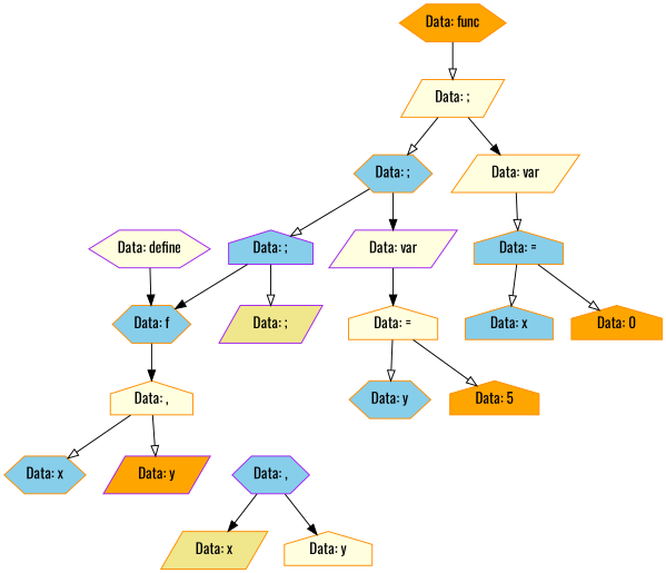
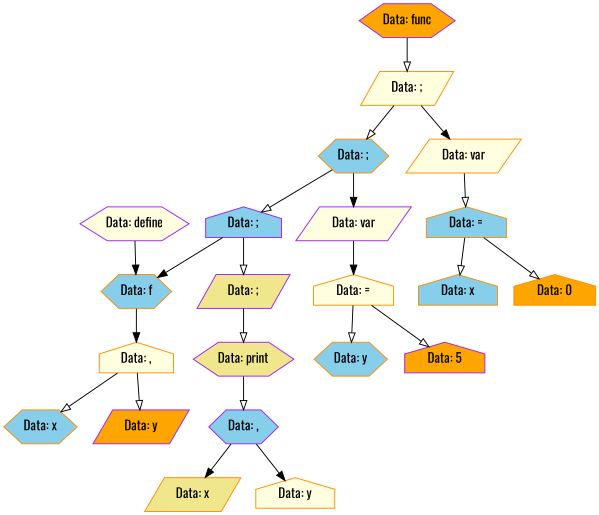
  digraph {
    fontname=Oswald
    node [color=darkorange fillcolor=skyblue fontname=Oswald shape=hexagon style=filled]
    edge [arrowhead=onormal fontname=Oswald]
    n1 [color=purple fillcolor=lightyellow label="Data: define"]
    n2 [label="Data: f"]
-   n3 [fillcolor=orange label="Data: func"]
+   n3 [color=purple fillcolor=orange label="Data: func"]
    n4 [fillcolor=lightyellow label="Data: ;" shape=parallelogram]
    n5 [fillcolor=lightyellow label="Data: var" shape=parallelogram]
    n6 [label="Data: ;"]
    n7 [label="Data: =" shape=house]
    n8 [color=purple fillcolor=lightyellow label="Data: var" shape=parallelogram]
    n9 [color=purple label="Data: ;" shape=house]
    n10 [label="Data: x" shape=house]
    n11 [fillcolor=orange label="Data: 0" shape=house]
    n12 [fillcolor=lightyellow label="Data: =" shape=house]
    n13 [color=purple fillcolor=khaki label="Data: ;" shape=parallelogram]
    n14 [label="Data: y"]
-   n15 [fillcolor=orange label="Data: 5" shape=house]
+   n15 [color=purple fillcolor=orange label="Data: 5" shape=house]
    n16 [fillcolor=lightyellow label="Data: ," shape=house]
+   n17 [color=purple fillcolor=khaki label="Data: print"]
    n18 [label="Data: x"]
    n19 [color=purple fillcolor=orange label="Data: y" shape=parallelogram]
    n20 [color=purple label="Data: ,"]
    n21 [fillcolor=khaki label="Data: x" shape=parallelogram]
    n22 [fillcolor=lightyellow label="Data: y" shape=house]
    n1 -> n2 [arrowhead=normal]
    n2 -> n16 [arrowhead=normal]
    n3 -> n4
    n4 -> n5 [arrowhead=normal]
    n4 -> n6
    n5 -> n7
    n6 -> n8 [arrowhead=normal]
    n6 -> n9
    n7 -> n10
    n7 -> n11
    n8 -> n12 [arrowhead=normal]
    n9 -> n2 [arrowhead=normal]
    n9 -> n13
    n12 -> n14
    n12 -> n15
+   n13 -> n17
    n16 -> n18
    n16 -> n19
+   n17 -> n20
    n20 -> n21 [arrowhead=normal]
    n20 -> n22 [arrowhead=normal]
  }
